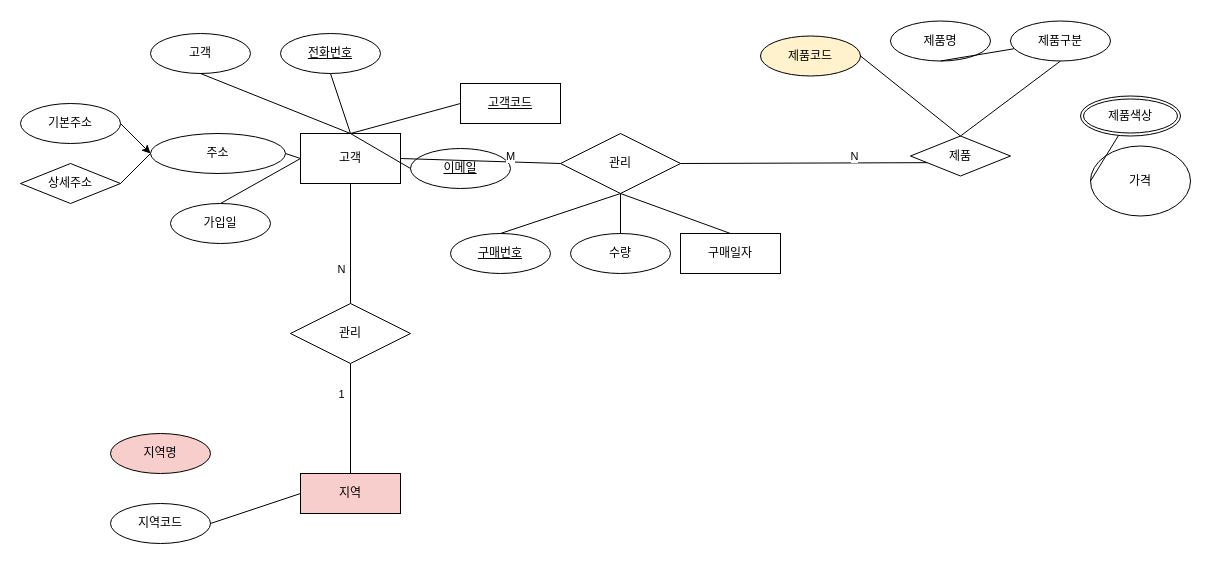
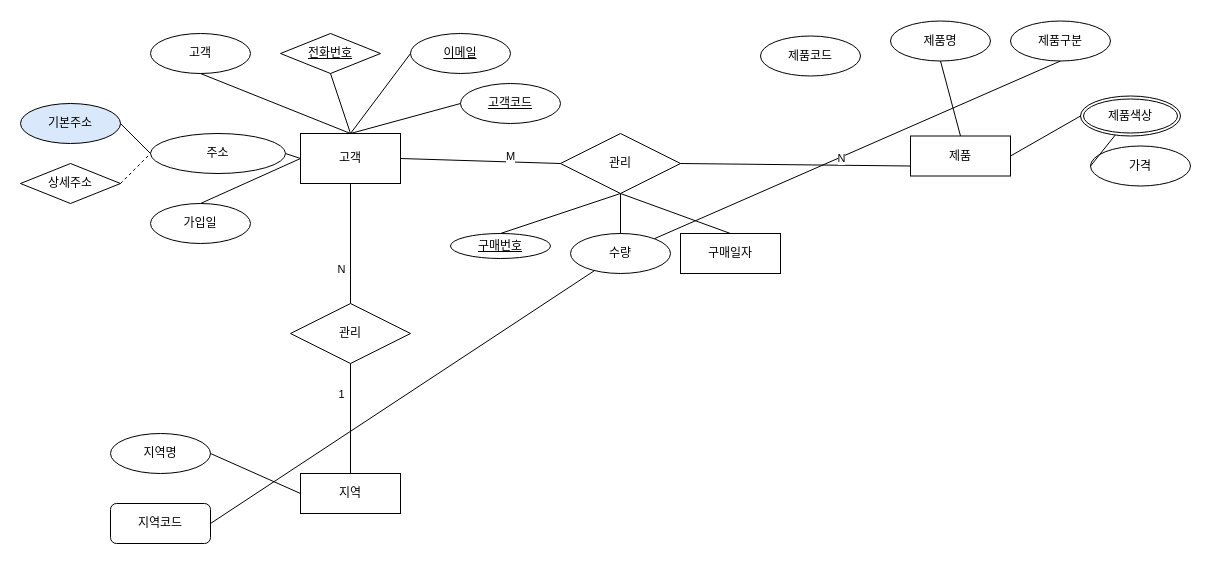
  <mxCell id="0" />
  <mxCell id="1" parent="0" />
  <mxCell id="2" value="고객" style="whiteSpace=wrap;html=1;align=center;" vertex="1" parent="1"><mxGeometry x="300" y="133" width="100" height="50" as="geometry" /></mxCell>
  <mxCell id="3" value="고객" style="ellipse;whiteSpace=wrap;html=1;align=center;" vertex="1" parent="1"><mxGeometry x="150" y="33" width="100" height="40" as="geometry" /></mxCell>
  <mxCell id="4" value="" style="endArrow=none;html=1;rounded=0;exitX=0.5;exitY=1;exitDx=0;exitDy=0;entryX=0.5;entryY=0;entryDx=0;entryDy=0;" edge="1" parent="1" source="3" target="2"><mxGeometry relative="1" as="geometry"><mxPoint x="240" y="133" as="sourcePoint" /><mxPoint x="400" y="133" as="targetPoint" /></mxGeometry></mxCell>
- <mxCell id="5" value="전화번호" style="ellipse;whiteSpace=wrap;html=1;align=center;fontStyle=4;" vertex="1" parent="1"><mxGeometry x="280" y="33" width="100" height="40" as="geometry" /></mxCell>
+ <mxCell id="5" value="전화번호" style="rhombus;whiteSpace=wrap;html=1;align=center;fontStyle=4;" vertex="1" parent="1"><mxGeometry x="280" y="33" width="100" height="40" as="geometry" /></mxCell>
  <mxCell id="6" value="" style="endArrow=none;html=1;rounded=0;exitX=0.5;exitY=1;exitDx=0;exitDy=0;entryX=0.5;entryY=0;entryDx=0;entryDy=0;" edge="1" parent="1" source="5" target="2"><mxGeometry relative="1" as="geometry"><mxPoint x="290" y="53" as="sourcePoint" /><mxPoint x="370" y="113" as="targetPoint" /></mxGeometry></mxCell>
- <mxCell id="7" value="이메일" style="ellipse;whiteSpace=wrap;html=1;align=center;fontStyle=4;" vertex="1" parent="1"><mxGeometry x="410" y="148" width="100" height="40" as="geometry" /></mxCell>
+ <mxCell id="7" value="이메일" style="ellipse;whiteSpace=wrap;html=1;align=center;fontStyle=4;" vertex="1" parent="1"><mxGeometry x="410" y="33" width="100" height="40" as="geometry" /></mxCell>
  <mxCell id="8" value="" style="endArrow=none;html=1;rounded=0;exitX=0;exitY=0.5;exitDx=0;exitDy=0;entryX=0.5;entryY=0;entryDx=0;entryDy=0;" edge="1" parent="1" source="7" target="2"><mxGeometry relative="1" as="geometry"><mxPoint x="450" y="53" as="sourcePoint" /><mxPoint x="370" y="113" as="targetPoint" /></mxGeometry></mxCell>
- <mxCell id="9" value="고객코드" style="whiteSpace=wrap;html=1;align=center;fontStyle=4;rounded=0;" vertex="1" parent="1"><mxGeometry x="460" y="83" width="100" height="40" as="geometry" /></mxCell>
+ <mxCell id="9" value="고객코드" style="ellipse;whiteSpace=wrap;html=1;align=center;fontStyle=4;" vertex="1" parent="1"><mxGeometry x="460" y="83" width="100" height="40" as="geometry" /></mxCell>
  <mxCell id="10" value="" style="endArrow=none;html=1;rounded=0;exitX=0;exitY=0.5;exitDx=0;exitDy=0;entryX=0.5;entryY=0;entryDx=0;entryDy=0;exitPerimeter=0;" edge="1" parent="1" source="9" target="2"><mxGeometry relative="1" as="geometry"><mxPoint x="480" y="83" as="sourcePoint" /><mxPoint x="370" y="113" as="targetPoint" /></mxGeometry></mxCell>
  <mxCell id="11" value="주소" style="ellipse;whiteSpace=wrap;html=1;align=center;" vertex="1" parent="1"><mxGeometry x="150" y="133" width="135" height="40" as="geometry" /></mxCell>
  <mxCell id="12" value="" style="endArrow=none;html=1;rounded=0;exitX=1;exitY=0.5;exitDx=0;exitDy=0;entryX=0;entryY=0.5;entryDx=0;entryDy=0;" edge="1" parent="1" source="11" target="2"><mxGeometry relative="1" as="geometry"><mxPoint x="240" y="233" as="sourcePoint" /><mxPoint x="350" y="233" as="targetPoint" /></mxGeometry></mxCell>
- <mxCell id="13" value="기본주소" style="ellipse;whiteSpace=wrap;html=1;align=center;" vertex="1" parent="1"><mxGeometry x="20" y="103" width="100" height="40" as="geometry" /></mxCell>
+ <mxCell id="13" value="기본주소" style="ellipse;whiteSpace=wrap;html=1;align=center;fillColor=#dae8fc;" vertex="1" parent="1"><mxGeometry x="20" y="103" width="100" height="40" as="geometry" /></mxCell>
  <mxCell id="14" value="상세주소" style="rhombus;whiteSpace=wrap;html=1;align=center;" vertex="1" parent="1"><mxGeometry x="20" y="163" width="100" height="40" as="geometry" /></mxCell>
- <mxCell id="15" value="" style="endArrow=classic;html=1;rounded=0;exitX=1;exitY=0.5;exitDx=0;exitDy=0;entryX=0;entryY=0.5;entryDx=0;entryDy=0;" edge="1" parent="1" source="13" target="11"><mxGeometry relative="1" as="geometry"><mxPoint x="260" y="163" as="sourcePoint" /><mxPoint x="310" y="168" as="targetPoint" /></mxGeometry></mxCell>
- <mxCell id="16" value="" style="endArrow=none;html=1;rounded=0;exitX=1;exitY=0.5;exitDx=0;exitDy=0;entryX=0;entryY=0.5;entryDx=0;entryDy=0;" edge="1" parent="1" source="14" target="11"><mxGeometry relative="1" as="geometry"><mxPoint x="130" y="133" as="sourcePoint" /><mxPoint x="160" y="163" as="targetPoint" /></mxGeometry></mxCell>
- <mxCell id="17" value="가입일" style="ellipse;whiteSpace=wrap;html=1;align=center;" vertex="1" parent="1"><mxGeometry x="170" y="203" width="100" height="40" as="geometry" /></mxCell>
+ <mxCell id="15" value="" style="endArrow=none;html=1;rounded=0;exitX=1;exitY=0.5;exitDx=0;exitDy=0;entryX=0;entryY=0.5;entryDx=0;entryDy=0;" edge="1" parent="1" source="13" target="11"><mxGeometry relative="1" as="geometry"><mxPoint x="260" y="163" as="sourcePoint" /><mxPoint x="310" y="168" as="targetPoint" /></mxGeometry></mxCell>
+ <mxCell id="16" value="" style="endArrow=none;html=1;rounded=0;exitX=1;exitY=0.5;exitDx=0;exitDy=0;entryX=0;entryY=0.5;entryDx=0;entryDy=0;dashed=1;" edge="1" parent="1" source="14" target="11"><mxGeometry relative="1" as="geometry"><mxPoint x="130" y="133" as="sourcePoint" /><mxPoint x="160" y="163" as="targetPoint" /></mxGeometry></mxCell>
+ <mxCell id="17" value="가입일" style="ellipse;whiteSpace=wrap;html=1;align=center;" vertex="1" parent="1"><mxGeometry x="150" y="203" width="100" height="40" as="geometry" /></mxCell>
  <mxCell id="18" value="" style="endArrow=none;html=1;rounded=0;exitX=0.5;exitY=0;exitDx=0;exitDy=0;entryX=0;entryY=0.5;entryDx=0;entryDy=0;" edge="1" parent="1" source="17" target="2"><mxGeometry relative="1" as="geometry"><mxPoint x="260" y="163" as="sourcePoint" /><mxPoint x="310" y="168" as="targetPoint" /></mxGeometry></mxCell>
  <mxCell id="19" value="" style="endArrow=none;html=1;rounded=0;entryX=0.5;entryY=1;entryDx=0;entryDy=0;exitX=0.5;exitY=0;exitDx=0;exitDy=0;" edge="1" parent="1" source="37" target="2"><mxGeometry relative="1" as="geometry"><mxPoint x="343.326" y="223.044" as="sourcePoint" /><mxPoint x="310" y="168" as="targetPoint" /></mxGeometry></mxCell>
  <mxCell id="20" value="N" style="edgeLabel;html=1;align=center;verticalAlign=middle;resizable=0;points=[];" vertex="1" connectable="0" parent="19"><mxGeometry x="-0.077" relative="1" as="geometry"><mxPoint x="-10" y="20" as="offset" /></mxGeometry></mxCell>
- <mxCell id="21" value="지역" style="whiteSpace=wrap;html=1;align=center;fillColor=#f8cecc;" vertex="1" parent="1"><mxGeometry x="300" y="473" width="100" height="40" as="geometry" /></mxCell>
- <mxCell id="22" value="지역명" style="ellipse;whiteSpace=wrap;html=1;align=center;fillColor=#f8cecc;" vertex="1" parent="1"><mxGeometry x="110" y="433" width="100" height="40" as="geometry" /></mxCell>
- <mxCell id="23" value="지역코드" style="ellipse;whiteSpace=wrap;html=1;align=center;" vertex="1" parent="1"><mxGeometry x="110" y="503" width="100" height="40" as="geometry" /></mxCell>
- <mxCell id="25" value="" style="endArrow=none;html=1;rounded=0;exitX=1;exitY=0.5;exitDx=0;exitDy=0;entryX=0;entryY=0.5;entryDx=0;entryDy=0;" edge="1" parent="1" source="23" target="21"><mxGeometry relative="1" as="geometry"><mxPoint x="220" y="463" as="sourcePoint" /><mxPoint x="300" y="503" as="targetPoint" /></mxGeometry></mxCell>
- <mxCell id="26" value="제품" style="rhombus;whiteSpace=wrap;html=1;align=center;" vertex="1" parent="1"><mxGeometry x="910" y="135.5" width="100" height="40" as="geometry" /></mxCell>
+ <mxCell id="21" value="지역" style="whiteSpace=wrap;html=1;align=center;" vertex="1" parent="1"><mxGeometry x="300" y="473" width="100" height="40" as="geometry" /></mxCell>
+ <mxCell id="22" value="지역명" style="ellipse;whiteSpace=wrap;html=1;align=center;" vertex="1" parent="1"><mxGeometry x="110" y="433" width="100" height="40" as="geometry" /></mxCell>
+ <mxCell id="23" value="지역코드" style="whiteSpace=wrap;html=1;align=center;rounded=1;" vertex="1" parent="1"><mxGeometry x="110" y="503" width="100" height="40" as="geometry" /></mxCell>
+ <mxCell id="24" value="" style="endArrow=none;html=1;rounded=0;exitX=1;exitY=0.5;exitDx=0;exitDy=0;entryX=0;entryY=0.5;entryDx=0;entryDy=0;" edge="1" parent="1" source="22" target="21"><mxGeometry relative="1" as="geometry"><mxPoint x="210" y="273" as="sourcePoint" /><mxPoint x="310" y="228" as="targetPoint" /></mxGeometry></mxCell>
+ <mxCell id="25" value="" style="endArrow=none;html=1;rounded=0;exitX=1;exitY=0.5;exitDx=0;exitDy=0;" edge="1" parent="1" source="23" target="46"><mxGeometry relative="1" as="geometry"><mxPoint x="220" y="463" as="sourcePoint" /><mxPoint x="300" y="503" as="targetPoint" /></mxGeometry></mxCell>
+ <mxCell id="26" value="제품" style="whiteSpace=wrap;html=1;align=center;" vertex="1" parent="1"><mxGeometry x="910" y="135.5" width="100" height="40" as="geometry" /></mxCell>
  <mxCell id="27" value="제품명" style="ellipse;whiteSpace=wrap;html=1;align=center;" vertex="1" parent="1"><mxGeometry x="890" y="20.5" width="100" height="40" as="geometry" /></mxCell>
- <mxCell id="28" value="제품코드" style="ellipse;whiteSpace=wrap;html=1;align=center;fillColor=#fff2cc;" vertex="1" parent="1"><mxGeometry x="760" y="35.5" width="100" height="40" as="geometry" /></mxCell>
- <mxCell id="29" value="" style="endArrow=none;html=1;rounded=0;exitX=0.5;exitY=1;exitDx=0;exitDy=0;" edge="1" parent="1" source="27" target="31"><mxGeometry relative="1" as="geometry"><mxPoint x="830" y="-64.5" as="sourcePoint" /><mxPoint x="930" y="-109.5" as="targetPoint" /></mxGeometry></mxCell>
- <mxCell id="30" value="" style="endArrow=none;html=1;rounded=0;exitX=1;exitY=0.5;exitDx=0;exitDy=0;entryX=0.5;entryY=0;entryDx=0;entryDy=0;" edge="1" parent="1" source="28" target="26"><mxGeometry relative="1" as="geometry"><mxPoint x="840" y="125.5" as="sourcePoint" /><mxPoint x="920" y="165.5" as="targetPoint" /></mxGeometry></mxCell>
+ <mxCell id="28" value="제품코드" style="ellipse;whiteSpace=wrap;html=1;align=center;" vertex="1" parent="1"><mxGeometry x="760" y="35.5" width="100" height="40" as="geometry" /></mxCell>
+ <mxCell id="29" value="" style="endArrow=none;html=1;rounded=0;exitX=0.5;exitY=1;exitDx=0;exitDy=0;entryX=0.5;entryY=0;entryDx=0;entryDy=0;" edge="1" parent="1" source="27" target="26"><mxGeometry relative="1" as="geometry"><mxPoint x="830" y="-64.5" as="sourcePoint" /><mxPoint x="930" y="-109.5" as="targetPoint" /></mxGeometry></mxCell>
  <mxCell id="31" value="제품구분" style="ellipse;whiteSpace=wrap;html=1;align=center;" vertex="1" parent="1"><mxGeometry x="1010" y="20.5" width="100" height="40" as="geometry" /></mxCell>
- <mxCell id="32" value="" style="endArrow=none;html=1;rounded=0;exitX=0.5;exitY=1;exitDx=0;exitDy=0;entryX=0.5;entryY=0;entryDx=0;entryDy=0;" edge="1" parent="1" source="31" target="26"><mxGeometry relative="1" as="geometry"><mxPoint x="950" y="70.5" as="sourcePoint" /><mxPoint x="970" y="145.5" as="targetPoint" /></mxGeometry></mxCell>
+ <mxCell id="32" value="" style="endArrow=none;html=1;rounded=0;exitX=0.5;exitY=1;exitDx=0;exitDy=0;" edge="1" parent="1" source="31" target="46"><mxGeometry relative="1" as="geometry"><mxPoint x="950" y="70.5" as="sourcePoint" /><mxPoint x="970" y="145.5" as="targetPoint" /></mxGeometry></mxCell>
  <mxCell id="33" value="제품색상" style="ellipse;shape=doubleEllipse;margin=3;whiteSpace=wrap;html=1;align=center;" vertex="1" parent="1"><mxGeometry x="1080" y="95.5" width="100" height="40" as="geometry" /></mxCell>
- <mxCell id="34" value="가격" style="ellipse;whiteSpace=wrap;html=1;align=center;" vertex="1" parent="1"><mxGeometry x="1090" y="145.5" width="100" height="70" as="geometry" /></mxCell>
+ <mxCell id="34" value="가격" style="ellipse;whiteSpace=wrap;html=1;align=center;" vertex="1" parent="1"><mxGeometry x="1090" y="145.5" width="100" height="40" as="geometry" /></mxCell>
+ <mxCell id="35" value="" style="endArrow=none;html=1;rounded=0;exitX=0;exitY=0.5;exitDx=0;exitDy=0;entryX=1;entryY=0.5;entryDx=0;entryDy=0;" edge="1" parent="1" source="33" target="26"><mxGeometry relative="1" as="geometry"><mxPoint x="1070" y="70.5" as="sourcePoint" /><mxPoint x="970" y="145.5" as="targetPoint" /></mxGeometry></mxCell>
  <mxCell id="36" value="" style="endArrow=none;html=1;rounded=0;exitX=0;exitY=0.5;exitDx=0;exitDy=0;" edge="1" parent="1" source="34" target="33"><mxGeometry relative="1" as="geometry"><mxPoint x="1090" y="125.5" as="sourcePoint" /><mxPoint x="1020" y="165.5" as="targetPoint" /></mxGeometry></mxCell>
  <mxCell id="37" value="관리" style="shape=rhombus;perimeter=rhombusPerimeter;whiteSpace=wrap;html=1;align=center;" vertex="1" parent="1"><mxGeometry x="290" y="303" width="120" height="60" as="geometry" /></mxCell>
  <mxCell id="38" value="" style="endArrow=none;html=1;rounded=0;entryX=0.5;entryY=1;entryDx=0;entryDy=0;exitX=0.5;exitY=0;exitDx=0;exitDy=0;" edge="1" parent="1" source="21" target="37"><mxGeometry relative="1" as="geometry"><mxPoint x="360" y="313" as="sourcePoint" /><mxPoint x="360" y="193" as="targetPoint" /></mxGeometry></mxCell>
  <mxCell id="39" value="1" style="edgeLabel;html=1;align=center;verticalAlign=middle;resizable=0;points=[];" vertex="1" connectable="0" parent="38"><mxGeometry x="-0.077" relative="1" as="geometry"><mxPoint x="-10" y="-29" as="offset" /></mxGeometry></mxCell>
  <mxCell id="40" value="관리" style="shape=rhombus;perimeter=rhombusPerimeter;whiteSpace=wrap;html=1;align=center;" vertex="1" parent="1"><mxGeometry x="560" y="133" width="120" height="60" as="geometry" /></mxCell>
  <mxCell id="41" value="" style="endArrow=none;html=1;rounded=0;exitX=1;exitY=0.5;exitDx=0;exitDy=0;entryX=0;entryY=0.75;entryDx=0;entryDy=0;" edge="1" parent="1" source="40" target="26"><mxGeometry relative="1" as="geometry"><mxPoint x="870" y="66" as="sourcePoint" /><mxPoint x="970" y="146" as="targetPoint" /></mxGeometry></mxCell>
  <mxCell id="42" value="N" style="edgeLabel;html=1;align=center;verticalAlign=middle;resizable=0;points=[];" vertex="1" connectable="0" parent="41"><mxGeometry x="0.404" y="-2" relative="1" as="geometry"><mxPoint y="-9" as="offset" /></mxGeometry></mxCell>
  <mxCell id="43" value="" style="endArrow=none;html=1;rounded=0;exitX=1;exitY=0.5;exitDx=0;exitDy=0;" edge="1" parent="1" source="2"><mxGeometry relative="1" as="geometry"><mxPoint x="690" y="173" as="sourcePoint" /><mxPoint x="560" y="163" as="targetPoint" /></mxGeometry></mxCell>
  <mxCell id="44" value="M" style="edgeLabel;html=1;align=center;verticalAlign=middle;resizable=0;points=[];" vertex="1" connectable="0" parent="43"><mxGeometry x="-0.32" relative="1" as="geometry"><mxPoint x="56" y="-4" as="offset" /></mxGeometry></mxCell>
- <mxCell id="45" value="구매번호" style="ellipse;whiteSpace=wrap;html=1;align=center;fontStyle=4;" vertex="1" parent="1"><mxGeometry x="450" y="233" width="100" height="40" as="geometry" /></mxCell>
+ <mxCell id="45" value="구매번호" style="ellipse;whiteSpace=wrap;html=1;align=center;fontStyle=4;" vertex="1" parent="1"><mxGeometry x="450" y="233" width="100" height="25" as="geometry" /></mxCell>
  <mxCell id="46" value="수량" style="ellipse;whiteSpace=wrap;html=1;align=center;" vertex="1" parent="1"><mxGeometry x="570" y="233" width="100" height="40" as="geometry" /></mxCell>
  <mxCell id="47" value="구매일자" style="whiteSpace=wrap;html=1;align=center;rounded=0;" vertex="1" parent="1"><mxGeometry x="680" y="233" width="100" height="40" as="geometry" /></mxCell>
  <mxCell id="48" value="" style="endArrow=none;html=1;rounded=0;exitX=0.5;exitY=1;exitDx=0;exitDy=0;entryX=0.5;entryY=0;entryDx=0;entryDy=0;" edge="1" parent="1" source="40" target="45"><mxGeometry relative="1" as="geometry"><mxPoint x="870" y="66" as="sourcePoint" /><mxPoint x="970" y="146" as="targetPoint" /></mxGeometry></mxCell>
  <mxCell id="49" value="" style="endArrow=none;html=1;rounded=0;entryX=0.5;entryY=0;entryDx=0;entryDy=0;" edge="1" parent="1" target="46"><mxGeometry relative="1" as="geometry"><mxPoint x="620" y="193" as="sourcePoint" /><mxPoint x="510" y="243" as="targetPoint" /></mxGeometry></mxCell>
  <mxCell id="50" value="" style="endArrow=none;html=1;rounded=0;entryX=0.5;entryY=0;entryDx=0;entryDy=0;exitX=0.5;exitY=1;exitDx=0;exitDy=0;" edge="1" parent="1" source="40" target="47"><mxGeometry relative="1" as="geometry"><mxPoint x="630" y="203" as="sourcePoint" /><mxPoint x="630" y="243" as="targetPoint" /></mxGeometry></mxCell>
